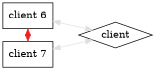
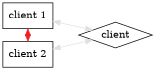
  digraph {
    rankdir=LR
    node [shape=box]
    edge [color="#E0E0E0" dir=both]
-   n1 [label="client 6"]
-   n2 [label="client 7"]
+   n1 [label="client 1"]
+   n2 [label="client 2"]
    n3 [label=client shape=diamond]
    subgraph sub_1 {
      rank=same
      n1
      n2
    }
    n1 -> n2 [color="#F02020"]
    n1 -> n3
    n2 -> n3
  }
